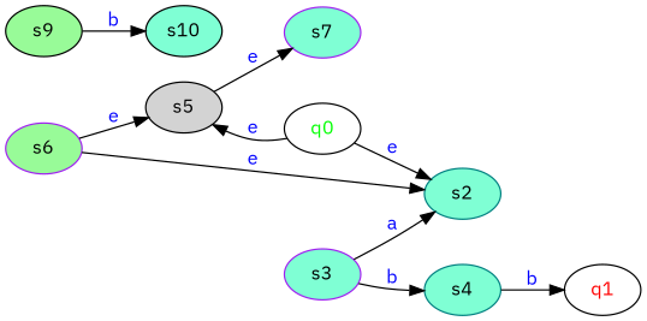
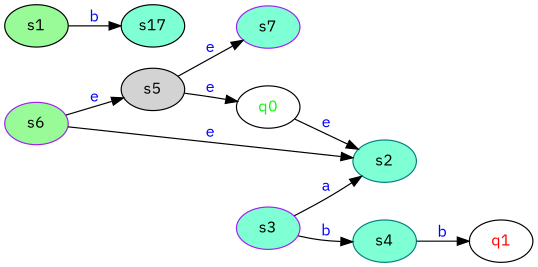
  digraph {
    fontname="IBM Plex Sans"
    rankdir=LR
    node [color=purple fillcolor=aquamarine fontname="IBM Plex Sans" style=filled]
    edge [fontname="IBM Plex Sans"]
    s6 [fillcolor=palegreen]
    s5 [color=black fillcolor=lightgrey]
    s2 [color=teal]
    s7
-   s9 [color=black fillcolor=palegreen]
-   s10 [color=black]
+   s9 [color=black fillcolor=palegreen label=s1]
+   s10 [color=black label=s17]
    s3
    s4 [color=teal]
    n9 [label=<<font color="green">q0</font>> color="" fillcolor="" style=""]
    n10 [label=<<font color="red">q1</font>> color="" fillcolor="" style=""]
    s6 -> s5 [label=<<font color="blue">e</font>>]
    s6 -> s2 [label=<<font color="blue">e</font>>]
    s5 -> s7 [label=<<font color="blue">e</font>>]
    s9 -> s10 [label=<<font color="blue">b</font>>]
    s3 -> s2 [label=<<font color="blue">a</font>>]
    s3 -> s4 [label=<<font color="blue">b</font>>]
    s4 -> n10 [label=<<font color="blue">b</font>>]
-   n9 -> s5 [label=<<font color="blue">e</font>>]
+   s5 -> n9 [label=<<font color="blue">e</font>>]
    n9 -> s2 [label=<<font color="blue">e</font>>]
  }
